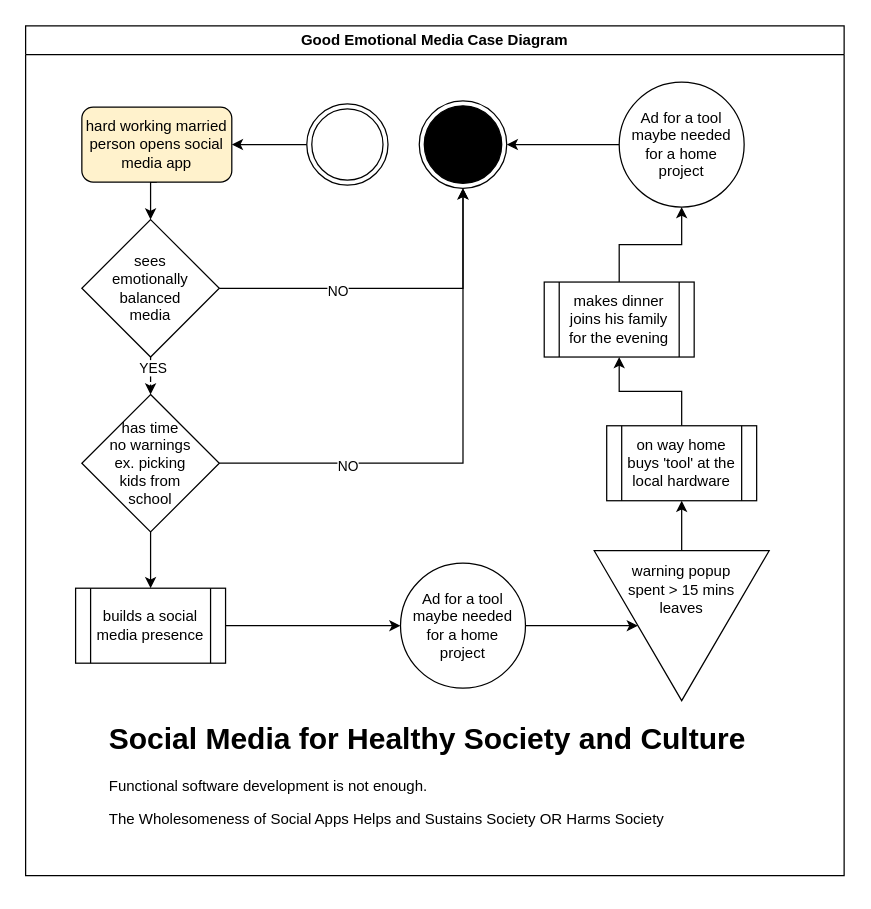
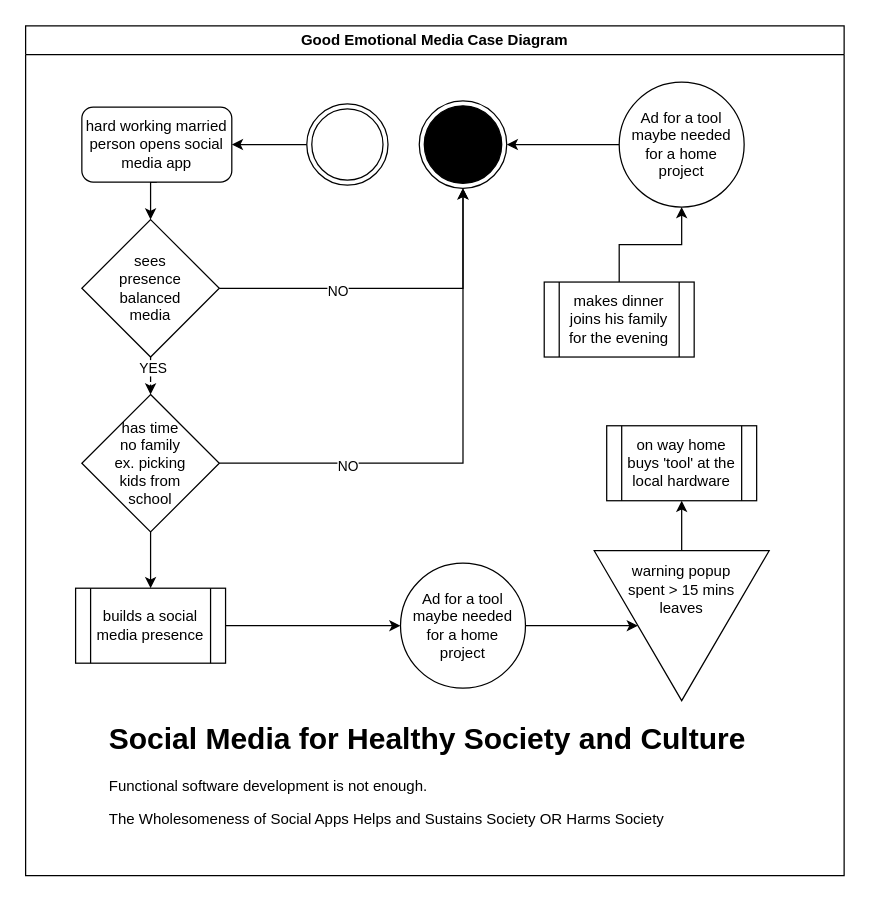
  <mxCell id="0" />
  <mxCell id="1" parent="0" />
  <mxCell id="2" value="&lt;h1 style=&quot;margin-top: 0px;&quot;&gt;Social Media for Healthy Society and Culture&lt;/h1&gt;&lt;p&gt;Functional software development is not enough.&amp;nbsp;&lt;/p&gt;&lt;p style=&quot;margin: 0px; font-variant-numeric: normal; font-variant-east-asian: normal; font-variant-alternates: normal; font-size-adjust: none; font-kerning: auto; font-optical-sizing: auto; font-feature-settings: normal; font-variation-settings: normal; font-variant-position: normal; font-variant-emoji: normal; font-stretch: normal; line-height: normal;&quot; class=&quot;p1&quot;&gt;The Wholesomeness of Social Apps Helps and Sustains Society OR Harms Society&lt;/p&gt;" style="text;html=1;whiteSpace=wrap;overflow=hidden;rounded=0;" parent="1" vertex="1"><mxGeometry x="85" y="570" width="530" height="135" as="geometry" /></mxCell>
  <mxCell id="3" style="edgeStyle=orthogonalEdgeStyle;rounded=0;orthogonalLoop=1;jettySize=auto;html=1;exitX=0.5;exitY=1;exitDx=0;exitDy=0;entryX=0.5;entryY=0;entryDx=0;entryDy=0;" parent="1" source="4" target="9" edge="1"><mxGeometry relative="1" as="geometry" /></mxCell>
- <mxCell id="4" value="hard working married person opens social media app" style="rounded=1;whiteSpace=wrap;html=1;fillColor=#fff2cc;" parent="1" vertex="1"><mxGeometry x="65" y="85" width="120" height="60" as="geometry" /></mxCell>
+ <mxCell id="4" value="hard working married person opens social media app" style="rounded=1;whiteSpace=wrap;html=1;" parent="1" vertex="1"><mxGeometry x="65" y="85" width="120" height="60" as="geometry" /></mxCell>
  <mxCell id="5" style="edgeStyle=orthogonalEdgeStyle;rounded=0;orthogonalLoop=1;jettySize=auto;html=1;entryX=0.5;entryY=1;entryDx=0;entryDy=0;" parent="1" source="9" target="12" edge="1"><mxGeometry relative="1" as="geometry" /></mxCell>
  <mxCell id="6" value="NO" style="edgeLabel;html=1;align=center;verticalAlign=middle;resizable=0;points=[];" parent="5" vertex="1" connectable="0"><mxGeometry x="-0.315" y="-2" relative="1" as="geometry"><mxPoint as="offset" /></mxGeometry></mxCell>
  <mxCell id="7" style="edgeStyle=orthogonalEdgeStyle;rounded=0;orthogonalLoop=1;jettySize=auto;html=1;entryX=0.5;entryY=0;entryDx=0;entryDy=0;dashed=1;" parent="1" source="9" target="16" edge="1"><mxGeometry relative="1" as="geometry" /></mxCell>
  <mxCell id="8" value="YES" style="edgeLabel;html=1;align=center;verticalAlign=middle;resizable=0;points=[];" parent="7" vertex="1" connectable="0"><mxGeometry x="-0.673" y="1" relative="1" as="geometry"><mxPoint as="offset" /></mxGeometry></mxCell>
- <mxCell id="9" value="sees&lt;div&gt;emotionally&lt;/div&gt;&lt;div&gt;balanced&lt;/div&gt;&lt;div&gt;media&lt;/div&gt;" style="rhombus;whiteSpace=wrap;html=1;" parent="1" vertex="1"><mxGeometry x="65" y="175" width="110" height="110" as="geometry" /></mxCell>
+ <mxCell id="9" value="sees&lt;div&gt;presence&lt;/div&gt;&lt;div&gt;balanced&lt;/div&gt;&lt;div&gt;media&lt;/div&gt;" style="rhombus;whiteSpace=wrap;html=1;" parent="1" vertex="1"><mxGeometry x="65" y="175" width="110" height="110" as="geometry" /></mxCell>
  <mxCell id="10" style="edgeStyle=orthogonalEdgeStyle;rounded=0;orthogonalLoop=1;jettySize=auto;html=1;entryX=1;entryY=0.5;entryDx=0;entryDy=0;" parent="1" source="11" target="4" edge="1"><mxGeometry relative="1" as="geometry" /></mxCell>
  <mxCell id="11" value="" style="ellipse;shape=doubleEllipse;html=1;dashed=0;whiteSpace=wrap;aspect=fixed;" parent="1" vertex="1"><mxGeometry x="245" y="82.5" width="65" height="65" as="geometry" /></mxCell>
  <mxCell id="12" value="" style="ellipse;html=1;shape=endState;fillColor=strokeColor;" parent="1" vertex="1"><mxGeometry x="335" y="80" width="70" height="70" as="geometry" /></mxCell>
  <mxCell id="13" style="edgeStyle=orthogonalEdgeStyle;rounded=0;orthogonalLoop=1;jettySize=auto;html=1;entryX=0.5;entryY=1;entryDx=0;entryDy=0;" parent="1" source="16" target="12" edge="1"><mxGeometry relative="1" as="geometry" /></mxCell>
  <mxCell id="14" value="NO" style="edgeLabel;html=1;align=center;verticalAlign=middle;resizable=0;points=[];" parent="13" vertex="1" connectable="0"><mxGeometry x="-0.509" y="-2" relative="1" as="geometry"><mxPoint as="offset" /></mxGeometry></mxCell>
  <mxCell id="15" style="edgeStyle=orthogonalEdgeStyle;rounded=0;orthogonalLoop=1;jettySize=auto;html=1;entryX=0.5;entryY=0;entryDx=0;entryDy=0;" parent="1" source="16" target="18" edge="1"><mxGeometry relative="1" as="geometry" /></mxCell>
- <mxCell id="16" value="has time&lt;div&gt;no warnings&lt;/div&gt;&lt;div&gt;ex. picking&lt;/div&gt;&lt;div&gt;kids from&lt;/div&gt;&lt;div&gt;school&lt;/div&gt;" style="rhombus;whiteSpace=wrap;html=1;" parent="1" vertex="1"><mxGeometry x="65" y="315" width="110" height="110" as="geometry" /></mxCell>
+ <mxCell id="16" value="has time&lt;div&gt;no family&lt;/div&gt;&lt;div&gt;ex. picking&lt;/div&gt;&lt;div&gt;kids from&lt;/div&gt;&lt;div&gt;school&lt;/div&gt;" style="rhombus;whiteSpace=wrap;html=1;" parent="1" vertex="1"><mxGeometry x="65" y="315" width="110" height="110" as="geometry" /></mxCell>
  <mxCell id="17" style="edgeStyle=orthogonalEdgeStyle;rounded=0;orthogonalLoop=1;jettySize=auto;html=1;" parent="1" source="18" target="20" edge="1"><mxGeometry relative="1" as="geometry" /></mxCell>
  <mxCell id="18" value="builds a social media presence" style="shape=process;whiteSpace=wrap;html=1;backgroundOutline=1;" parent="1" vertex="1"><mxGeometry x="60" y="470" width="120" height="60" as="geometry" /></mxCell>
  <mxCell id="19" style="edgeStyle=orthogonalEdgeStyle;rounded=0;orthogonalLoop=1;jettySize=auto;html=1;entryX=0.5;entryY=1;entryDx=0;entryDy=0;" parent="1" source="20" target="24" edge="1"><mxGeometry relative="1" as="geometry" /></mxCell>
  <mxCell id="20" value="Ad for a tool&lt;div&gt;maybe needed&lt;/div&gt;&lt;div&gt;for a home&lt;/div&gt;&lt;div&gt;project&lt;/div&gt;" style="shape=ellipse;html=1;dashed=0;whiteSpace=wrap;aspect=fixed;perimeter=ellipsePerimeter;" parent="1" vertex="1"><mxGeometry x="320" y="450" width="100" height="100" as="geometry" /></mxCell>
- <mxCell id="21" style="edgeStyle=orthogonalEdgeStyle;rounded=0;orthogonalLoop=1;jettySize=auto;html=1;entryX=0.5;entryY=1;entryDx=0;entryDy=0;" parent="1" source="22" target="26" edge="1"><mxGeometry relative="1" as="geometry" /></mxCell>
  <mxCell id="22" value="on way home buys 'tool' at the local hardware" style="shape=process;whiteSpace=wrap;html=1;backgroundOutline=1;" parent="1" vertex="1"><mxGeometry x="485" y="340" width="120" height="60" as="geometry" /></mxCell>
  <mxCell id="23" style="edgeStyle=orthogonalEdgeStyle;rounded=0;orthogonalLoop=1;jettySize=auto;html=1;exitX=0;exitY=0.5;exitDx=0;exitDy=0;entryX=0.5;entryY=1;entryDx=0;entryDy=0;" parent="1" source="24" target="22" edge="1"><mxGeometry relative="1" as="geometry" /></mxCell>
  <mxCell id="24" value="warning&amp;nbsp;&lt;span style=&quot;background-color: transparent; color: light-dark(rgb(0, 0, 0), rgb(255, 255, 255));&quot;&gt;popup&lt;/span&gt;&lt;div&gt;&lt;span style=&quot;background-color: transparent; color: light-dark(rgb(0, 0, 0), rgb(255, 255, 255));&quot;&gt;spent&amp;nbsp;&lt;/span&gt;&lt;span style=&quot;background-color: transparent; color: light-dark(rgb(0, 0, 0), rgb(255, 255, 255));&quot;&gt;&amp;gt; 15 mins&lt;/span&gt;&lt;/div&gt;&lt;div&gt;leaves&lt;div&gt;&lt;br&gt;&lt;/div&gt;&lt;div&gt;&lt;br&gt;&lt;/div&gt;&lt;div&gt;&lt;br&gt;&lt;/div&gt;&lt;div&gt;&lt;br&gt;&lt;/div&gt;&lt;/div&gt;" style="triangle;whiteSpace=wrap;html=1;dashed=0;direction=south;" parent="1" vertex="1"><mxGeometry x="475" y="440" width="140" height="120" as="geometry" /></mxCell>
  <mxCell id="25" style="edgeStyle=orthogonalEdgeStyle;rounded=0;orthogonalLoop=1;jettySize=auto;html=1;entryX=0.5;entryY=1;entryDx=0;entryDy=0;" parent="1" source="26" target="28" edge="1"><mxGeometry relative="1" as="geometry" /></mxCell>
  <mxCell id="26" value="makes dinner&lt;div&gt;joins his family&lt;/div&gt;&lt;div&gt;for the evening&lt;/div&gt;" style="shape=process;whiteSpace=wrap;html=1;backgroundOutline=1;" parent="1" vertex="1"><mxGeometry x="435" y="225" width="120" height="60" as="geometry" /></mxCell>
  <mxCell id="27" style="edgeStyle=orthogonalEdgeStyle;rounded=0;orthogonalLoop=1;jettySize=auto;html=1;entryX=1;entryY=0.5;entryDx=0;entryDy=0;" parent="1" source="28" target="12" edge="1"><mxGeometry relative="1" as="geometry" /></mxCell>
  <mxCell id="28" value="Ad for a tool&lt;div&gt;maybe needed&lt;/div&gt;&lt;div&gt;for a home&lt;/div&gt;&lt;div&gt;project&lt;/div&gt;" style="shape=ellipse;html=1;dashed=0;whiteSpace=wrap;aspect=fixed;perimeter=ellipsePerimeter;" parent="1" vertex="1"><mxGeometry x="495" y="65" width="100" height="100" as="geometry" /></mxCell>
  <mxCell id="29" value="Good Emotional Media Case Diagram" style="swimlane;whiteSpace=wrap;html=1;" vertex="1" parent="1"><mxGeometry x="20" y="20" width="655" height="680" as="geometry" /></mxCell>
